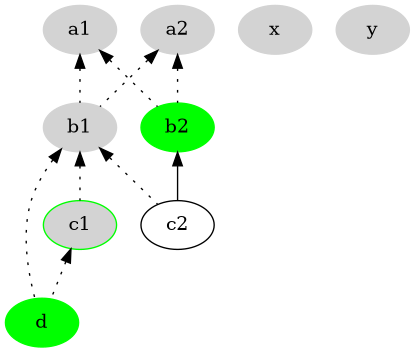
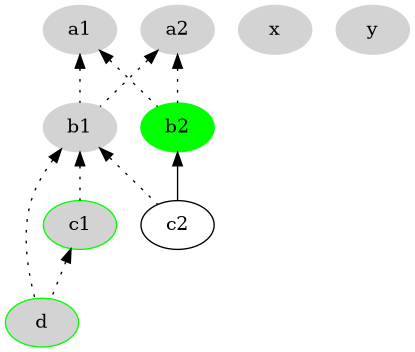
  digraph {
    node [color=lightgray style=filled]
    edge [dir=back style=dotted]
    a1
    b1
    b2 [color=green]
-   d [color=green]
+   d [color=green fillcolor=lightgray]
    c1 [color=green fillcolor=lightgray]
    c2 [color="" style=""]
    a2
    x
    y
    a1 -> b1
    a1 -> b2
    b1 -> d
    b1 -> c1
    b1 -> c2
    b2 -> c2 [style=""]
    c1 -> d
    a2 -> b1
    a2 -> b2
  }
